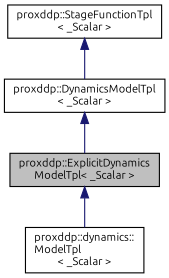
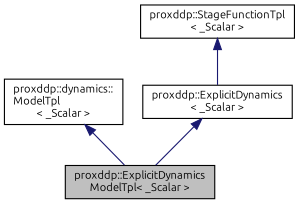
  digraph {
    fontname=Ubuntu
    node [color=black fontname=Ubuntu fontsize=10 shape=record]
    edge [color=midnightblue dir=back fontname=Ubuntu fontsize=10 labelfontname=Helvetica labelfontsize=10 style=solid]
    n1 [fillcolor=grey75 fontcolor=black height=0.2 label="proxddp::ExplicitDynamics\lModelTpl\< _Scalar \>" style=filled width=0.4]
    n2 [height=0.2 label="proxddp::dynamics::\lModelTpl\l\< _Scalar \>" width=0.4]
-   n3 [height=0.2 label="proxddp::DynamicsModelTpl\l\< _Scalar \>" width=0.4]
+   n3 [height=0.2 label="proxddp::ExplicitDynamics\l\< _Scalar \>" width=0.4]
    n4 [height=0.2 label="proxddp::StageFunctionTpl\l\< _Scalar \>" width=0.4]
-   n1 -> n2
+   n2 -> n1
    n3 -> n1
    n4 -> n3
  }
